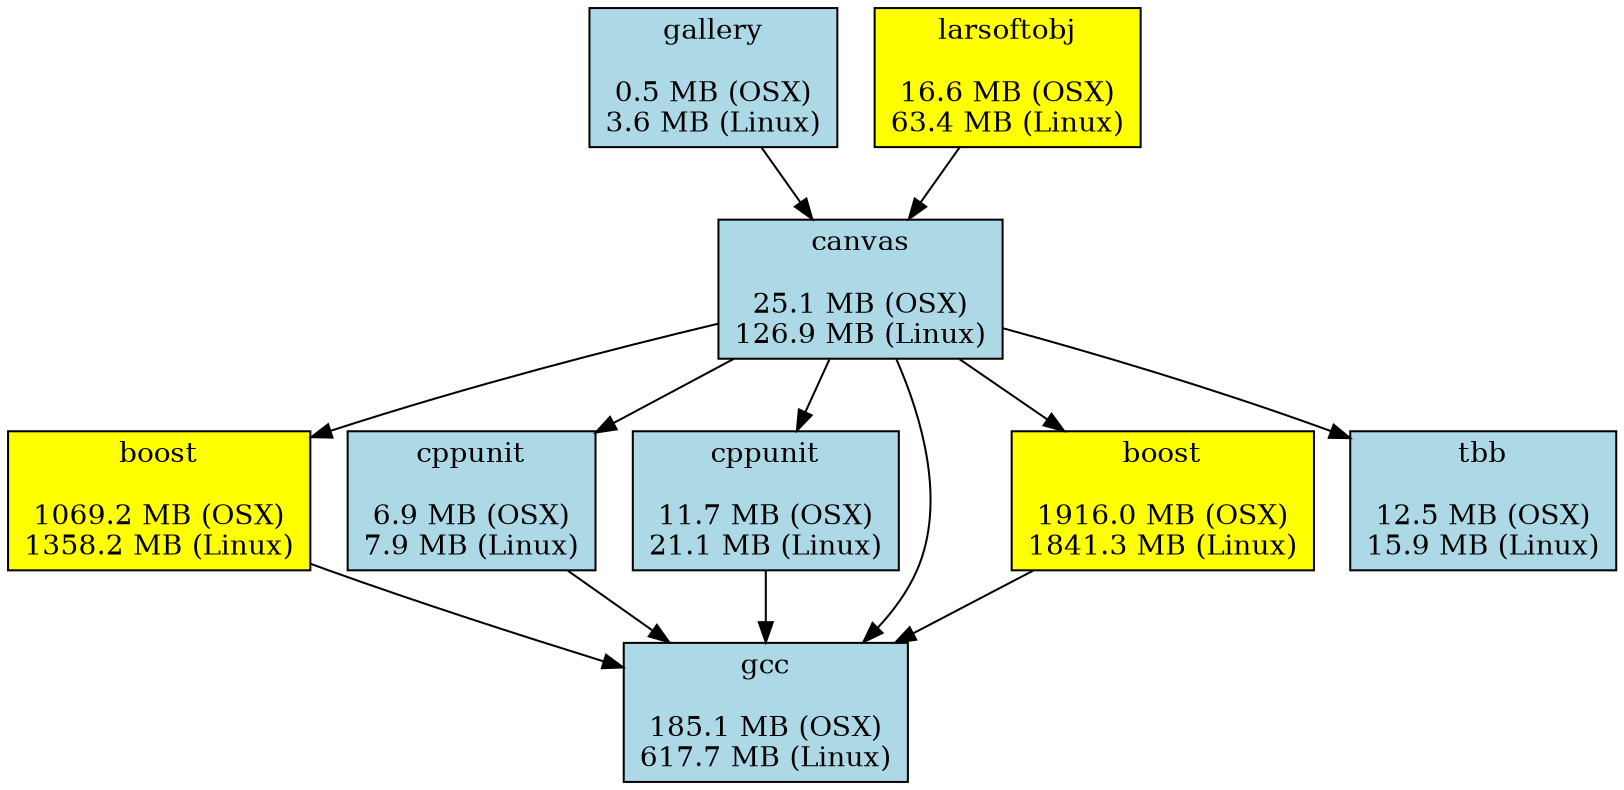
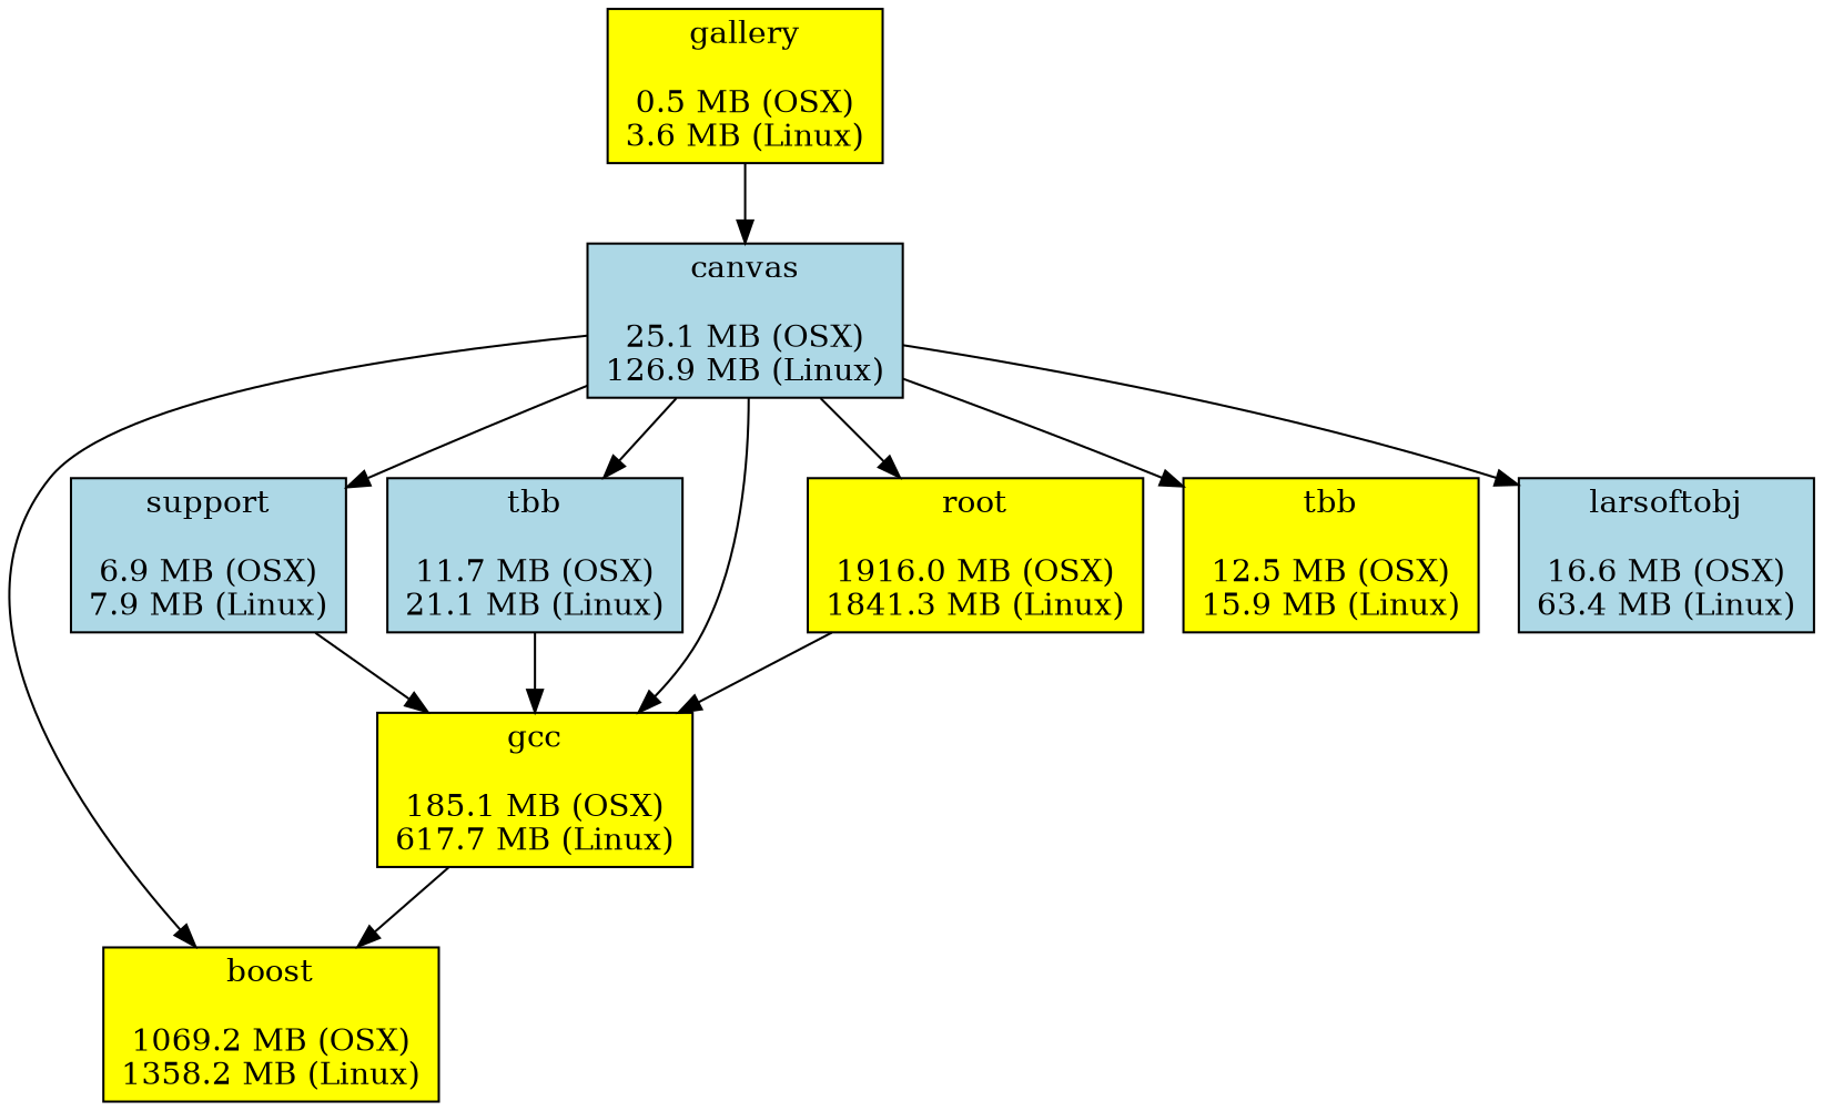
  digraph {
    node [fillcolor=lightblue shape=box style=filled]
-   n1 [label="gallery\n\n0.5 MB (OSX)\n3.6 MB (Linux)\n"]
+   n1 [fillcolor=yellow label="gallery\n\n0.5 MB (OSX)\n3.6 MB (Linux)\n"]
    n2 [label="canvas\n\n25.1 MB (OSX)\n126.9 MB (Linux)\n"]
    n3 [fillcolor=yellow label="boost\n\n1069.2 MB (OSX)\n1358.2 MB (Linux)\n"]
-   n4 [label="cppunit\n\n6.9 MB (OSX)\n7.9 MB (Linux)\n"]
-   n5 [label="cppunit\n\n11.7 MB (OSX)\n21.1 MB (Linux)\n"]
-   n6 [label="gcc\n\n185.1 MB (OSX)\n617.7 MB (Linux)\n"]
-   n7 [fillcolor=yellow label="boost\n\n1916.0 MB (OSX)\n1841.3 MB (Linux)\n"]
-   n8 [label="tbb\n\n12.5 MB (OSX)\n15.9 MB (Linux)\n"]
-   n9 [fillcolor=yellow label="larsoftobj\n\n16.6 MB (OSX)\n63.4 MB (Linux)\n"]
+   n4 [label="support\n\n6.9 MB (OSX)\n7.9 MB (Linux)\n"]
+   n5 [label="tbb\n\n11.7 MB (OSX)\n21.1 MB (Linux)\n"]
+   n6 [fillcolor=yellow label="gcc\n\n185.1 MB (OSX)\n617.7 MB (Linux)\n"]
+   n7 [fillcolor=yellow label="root\n\n1916.0 MB (OSX)\n1841.3 MB (Linux)\n"]
+   n8 [fillcolor=yellow label="tbb\n\n12.5 MB (OSX)\n15.9 MB (Linux)\n"]
+   n9 [label="larsoftobj\n\n16.6 MB (OSX)\n63.4 MB (Linux)\n"]
    n1 -> n2
    n2 -> n3
    n2 -> n4
    n2 -> n5
    n2 -> n6
    n2 -> n7
    n2 -> n8
-   n3 -> n6
+   n6 -> n3
    n4 -> n6
    n5 -> n6
    n7 -> n6
-   n9 -> n2
+   n2 -> n9
  }
